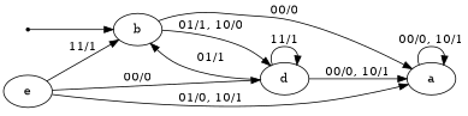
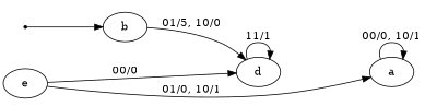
  digraph {
    rankdir=LR
    INIT [shape=point]
    n2 [label=b]
    n3 [label=a]
    n4 [label=d]
    n5 [label=e]
    INIT -> n2
-   n2 -> n3 [label="00/0"]
-   n2 -> n4 [label="01/1, 10/0"]
+   n2 -> n4 [label="01/5, 10/0"]
    n3 -> n3 [label="00/0, 10/1"]
-   n4 -> n2 [label="01/1"]
-   n4 -> n3 [label="00/0, 10/1"]
    n4 -> n4 [label="11/1"]
-   n5 -> n2 [label="11/1"]
    n5 -> n3 [label="01/0, 10/1"]
    n5 -> n4 [label="00/0"]
  }
